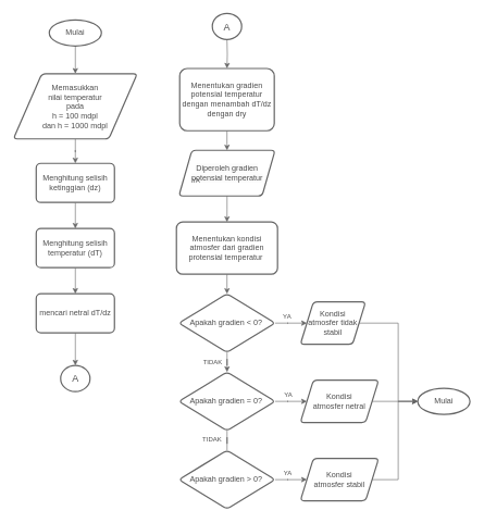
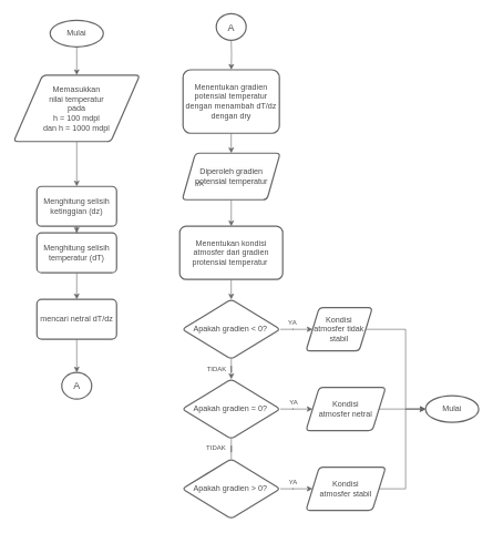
  <mxCell id="0" />
  <mxCell id="1" parent="0" />
  <mxCell id="2" value="" style="edgeStyle=orthogonalEdgeStyle;rounded=0;orthogonalLoop=1;jettySize=auto;html=1;strokeColor=#666666;fontColor=#4D4D4D;" edge="1" parent="1" source="3" target="5"><mxGeometry relative="1" as="geometry" /></mxCell>
  <mxCell id="3" value="Mulai" style="strokeWidth=2;html=1;shape=mxgraph.flowchart.start_1;whiteSpace=wrap;strokeColor=#666666;fontColor=#4D4D4D;" vertex="1" parent="1"><mxGeometry x="75" y="30" width="80" height="40" as="geometry" /></mxCell>
  <mxCell id="4" value="" style="edgeStyle=orthogonalEdgeStyle;rounded=0;orthogonalLoop=1;jettySize=auto;html=1;strokeColor=#666666;fontColor=#4D4D4D;" edge="1" parent="1" source="5" target="7"><mxGeometry relative="1" as="geometry" /></mxCell>
  <mxCell id="5" value="Memasukkan &lt;br&gt;nilai temperatur &lt;br&gt;pada &lt;br&gt;h = 100 mdpl &lt;br&gt;dan h = 1000 mdpl" style="shape=parallelogram;strokeWidth=2;perimeter=parallelogramPerimeter;rounded=1;arcSize=12;size=0.23;align=center;whiteSpace=wrap;html=1;strokeColor=#666666;fontColor=#4D4D4D;" vertex="1" parent="1"><mxGeometry x="20" y="112.5" width="190" height="100" as="geometry" /></mxCell>
  <mxCell id="6" value="" style="edgeStyle=orthogonalEdgeStyle;rounded=0;orthogonalLoop=1;jettySize=auto;html=1;strokeColor=#666666;fontColor=#4D4D4D;" edge="1" parent="1" source="7" target="9"><mxGeometry relative="1" as="geometry" /></mxCell>
- <mxCell id="7" value="Menghitung selisih ketinggian (dz)" style="rounded=1;whiteSpace=wrap;html=1;strokeWidth=2;arcSize=12;strokeColor=#666666;fontColor=#4D4D4D;" vertex="1" parent="1"><mxGeometry x="55" y="250" width="120" height="60" as="geometry" /></mxCell>
+ <mxCell id="7" value="Menghitung selisih ketinggian (dz)" style="rounded=1;whiteSpace=wrap;html=1;strokeWidth=2;arcSize=12;strokeColor=#666666;fontColor=#4D4D4D;" vertex="1" parent="1"><mxGeometry x="55" y="280" width="120" height="60" as="geometry" /></mxCell>
  <mxCell id="8" value="" style="edgeStyle=orthogonalEdgeStyle;rounded=0;orthogonalLoop=1;jettySize=auto;html=1;strokeColor=#666666;fontColor=#4D4D4D;" edge="1" parent="1" source="9" target="12"><mxGeometry relative="1" as="geometry" /></mxCell>
  <mxCell id="9" value="Menghitung selisih temperatur (dT)" style="whiteSpace=wrap;html=1;rounded=1;strokeWidth=2;arcSize=12;strokeColor=#666666;fontColor=#4D4D4D;" vertex="1" parent="1"><mxGeometry x="55" y="350" width="120" height="60" as="geometry" /></mxCell>
  <mxCell id="10" value="" style="edgeStyle=orthogonalEdgeStyle;rounded=0;orthogonalLoop=1;jettySize=auto;html=1;strokeColor=#666666;fontColor=#4D4D4D;" edge="1" parent="1" target="14"><mxGeometry relative="1" as="geometry"><mxPoint x="347.5" y="60" as="sourcePoint" /></mxGeometry></mxCell>
  <mxCell id="11" value="" style="edgeStyle=orthogonalEdgeStyle;rounded=0;orthogonalLoop=1;jettySize=auto;html=1;strokeColor=#666666;fontColor=#4D4D4D;" edge="1" parent="1" source="12" target="19"><mxGeometry relative="1" as="geometry" /></mxCell>
  <mxCell id="12" value="mencari netral dT/dz" style="whiteSpace=wrap;html=1;rounded=1;strokeWidth=2;arcSize=12;strokeColor=#666666;fontColor=#4D4D4D;" vertex="1" parent="1"><mxGeometry x="55" y="450" width="120" height="60" as="geometry" /></mxCell>
  <mxCell id="13" value="" style="edgeStyle=orthogonalEdgeStyle;rounded=0;orthogonalLoop=1;jettySize=auto;html=1;strokeColor=#666666;fontColor=#4D4D4D;" edge="1" parent="1" source="14" target="16"><mxGeometry relative="1" as="geometry" /></mxCell>
  <mxCell id="14" value="Menentukan gradien potensial temperatur dengan menambah dT/dz dengan dry" style="whiteSpace=wrap;html=1;rounded=1;strokeWidth=2;arcSize=12;strokeColor=#666666;fontColor=#4D4D4D;" vertex="1" parent="1"><mxGeometry x="275" y="104.5" width="145" height="95.5" as="geometry" /></mxCell>
  <mxCell id="15" value="" style="edgeStyle=orthogonalEdgeStyle;rounded=0;orthogonalLoop=1;jettySize=auto;html=1;strokeColor=#666666;fontColor=#4D4D4D;" edge="1" parent="1" source="16" target="18"><mxGeometry relative="1" as="geometry" /></mxCell>
  <mxCell id="16" value="&lt;span style=&quot;font-family: Helvetica; font-size: 12px; font-style: normal; font-variant-ligatures: normal; font-variant-caps: normal; font-weight: 400; letter-spacing: normal; orphans: 2; text-align: center; text-indent: 0px; text-transform: none; widows: 2; word-spacing: 0px; -webkit-text-stroke-width: 0px; background-color: rgb(251, 251, 251); text-decoration-thickness: initial; text-decoration-style: initial; text-decoration-color: initial; float: none; display: inline !important;&quot;&gt;Diperoleh gradien potensial temperatur&lt;/span&gt;" style="shape=parallelogram;perimeter=parallelogramPerimeter;whiteSpace=wrap;html=1;fixedSize=1;rounded=1;strokeWidth=2;arcSize=12;strokeColor=#666666;fontColor=#4D4D4D;" vertex="1" parent="1"><mxGeometry x="273.75" y="230" width="147.5" height="70" as="geometry" /></mxCell>
  <mxCell id="17" value="" style="edgeStyle=orthogonalEdgeStyle;rounded=0;orthogonalLoop=1;jettySize=auto;html=1;strokeColor=#666666;fontColor=#4D4D4D;" edge="1" parent="1" source="18" target="23"><mxGeometry relative="1" as="geometry" /></mxCell>
  <mxCell id="18" value="Menentukan kondisi atmosfer dari gradien protensial temperatur&amp;nbsp;" style="whiteSpace=wrap;html=1;rounded=1;strokeWidth=2;arcSize=12;strokeColor=#666666;fontColor=#4D4D4D;" vertex="1" parent="1"><mxGeometry x="270" y="340" width="155" height="80" as="geometry" /></mxCell>
  <mxCell id="19" value="A" style="ellipse;whiteSpace=wrap;html=1;rounded=1;strokeWidth=2;arcSize=12;fontSize=15;strokeColor=#666666;fontColor=#4D4D4D;" vertex="1" parent="1"><mxGeometry x="92.5" y="560" width="45" height="40" as="geometry" /></mxCell>
  <mxCell id="20" value="A" style="ellipse;whiteSpace=wrap;html=1;rounded=1;strokeWidth=2;arcSize=12;fontSize=15;strokeColor=#666666;fontColor=#4D4D4D;" vertex="1" parent="1"><mxGeometry x="325" y="20" width="45" height="40" as="geometry" /></mxCell>
  <mxCell id="21" value="" style="edgeStyle=orthogonalEdgeStyle;rounded=0;orthogonalLoop=1;jettySize=auto;html=1;strokeColor=#666666;fontColor=#4D4D4D;" edge="1" parent="1" source="23" target="26"><mxGeometry relative="1" as="geometry" /></mxCell>
  <mxCell id="22" value="" style="edgeStyle=orthogonalEdgeStyle;rounded=0;orthogonalLoop=1;jettySize=auto;html=1;strokeColor=#666666;fontColor=#4D4D4D;" edge="1" parent="1" source="23" target="30"><mxGeometry relative="1" as="geometry" /></mxCell>
  <mxCell id="23" value="Apakah gradien &amp;lt; 0?&amp;nbsp;" style="rhombus;whiteSpace=wrap;html=1;rounded=1;strokeWidth=2;arcSize=12;strokeColor=#666666;fontColor=#4D4D4D;" vertex="1" parent="1"><mxGeometry x="273.75" y="450" width="147.5" height="90" as="geometry" /></mxCell>
  <mxCell id="24" value="" style="edgeStyle=orthogonalEdgeStyle;rounded=0;orthogonalLoop=1;jettySize=auto;html=1;strokeColor=#666666;fontColor=#4D4D4D;endArrow=none;" edge="1" parent="1" source="26" target="28"><mxGeometry relative="1" as="geometry" /></mxCell>
  <mxCell id="25" value="" style="edgeStyle=orthogonalEdgeStyle;rounded=0;orthogonalLoop=1;jettySize=auto;html=1;strokeColor=#666666;fontColor=#4D4D4D;" edge="1" parent="1" source="26" target="34"><mxGeometry relative="1" as="geometry" /></mxCell>
  <mxCell id="26" value="Apakah gradien = 0?&amp;nbsp;" style="rhombus;whiteSpace=wrap;html=1;rounded=1;strokeWidth=2;arcSize=12;strokeColor=#666666;fontColor=#4D4D4D;" vertex="1" parent="1"><mxGeometry x="273.75" y="570" width="147.5" height="90" as="geometry" /></mxCell>
  <mxCell id="27" value="" style="edgeStyle=orthogonalEdgeStyle;rounded=0;orthogonalLoop=1;jettySize=auto;html=1;strokeColor=#666666;fontColor=#4D4D4D;" edge="1" parent="1" source="28" target="32"><mxGeometry relative="1" as="geometry" /></mxCell>
  <mxCell id="28" value="Apakah gradien &amp;gt; 0?&amp;nbsp;" style="rhombus;whiteSpace=wrap;html=1;rounded=1;strokeWidth=2;arcSize=12;strokeColor=#666666;fontColor=#4D4D4D;" vertex="1" parent="1"><mxGeometry x="273.75" y="690" width="147.5" height="90" as="geometry" /></mxCell>
  <mxCell id="29" style="edgeStyle=orthogonalEdgeStyle;rounded=0;orthogonalLoop=1;jettySize=auto;html=1;entryX=0;entryY=0.5;entryDx=0;entryDy=0;entryPerimeter=0;strokeColor=#666666;fontColor=#4D4D4D;" edge="1" parent="1" source="30" target="35"><mxGeometry relative="1" as="geometry"><Array as="points"><mxPoint x="610" y="495" /><mxPoint x="610" y="615" /></Array></mxGeometry></mxCell>
  <mxCell id="30" value="Kondisi &lt;br&gt;atmosfer tidak stabil" style="shape=parallelogram;perimeter=parallelogramPerimeter;whiteSpace=wrap;html=1;fixedSize=1;rounded=1;strokeWidth=2;arcSize=12;strokeColor=#666666;fontColor=#4D4D4D;" vertex="1" parent="1"><mxGeometry x="460" y="462.5" width="100" height="65" as="geometry" /></mxCell>
  <mxCell id="31" style="edgeStyle=orthogonalEdgeStyle;rounded=0;orthogonalLoop=1;jettySize=auto;html=1;entryX=0;entryY=0.5;entryDx=0;entryDy=0;entryPerimeter=0;strokeColor=#666666;fontColor=#4D4D4D;" edge="1" parent="1" source="32" target="35"><mxGeometry relative="1" as="geometry"><Array as="points"><mxPoint x="610" y="735" /><mxPoint x="610" y="615" /></Array></mxGeometry></mxCell>
  <mxCell id="32" value="Kondisi &lt;br&gt;atmosfer stabil" style="shape=parallelogram;perimeter=parallelogramPerimeter;whiteSpace=wrap;html=1;fixedSize=1;rounded=1;strokeWidth=2;arcSize=12;strokeColor=#666666;fontColor=#4D4D4D;" vertex="1" parent="1"><mxGeometry x="460" y="702.5" width="120" height="65" as="geometry" /></mxCell>
  <mxCell id="33" style="edgeStyle=orthogonalEdgeStyle;rounded=0;orthogonalLoop=1;jettySize=auto;html=1;entryX=0;entryY=0.5;entryDx=0;entryDy=0;entryPerimeter=0;strokeColor=#666666;fontColor=#4D4D4D;" edge="1" parent="1" source="34" target="35"><mxGeometry relative="1" as="geometry" /></mxCell>
  <mxCell id="34" value="Kondisi &lt;br&gt;atmosfer netral" style="shape=parallelogram;perimeter=parallelogramPerimeter;whiteSpace=wrap;html=1;fixedSize=1;rounded=1;strokeWidth=2;arcSize=12;strokeColor=#666666;fontColor=#4D4D4D;" vertex="1" parent="1"><mxGeometry x="460" y="582.5" width="120" height="65" as="geometry" /></mxCell>
  <mxCell id="35" value="Mulai" style="strokeWidth=2;html=1;shape=mxgraph.flowchart.start_1;whiteSpace=wrap;strokeColor=#666666;fontColor=#4D4D4D;" vertex="1" parent="1"><mxGeometry x="640" y="595" width="80" height="40" as="geometry" /></mxCell>
  <mxCell id="36" value="YA" style="text;strokeColor=none;align=center;fillColor=none;html=1;verticalAlign=middle;whiteSpace=wrap;rounded=0;fontSize=10;fontColor=#4D4D4D;" vertex="1" parent="1"><mxGeometry x="270" y="261.25" width="60" height="30" as="geometry" /></mxCell>
  <mxCell id="37" value="YA" style="text;strokeColor=none;align=center;fillColor=none;html=1;verticalAlign=middle;whiteSpace=wrap;rounded=0;fontSize=10;fontColor=#4D4D4D;" vertex="1" parent="1"><mxGeometry x="410" y="468.5" width="60" height="30" as="geometry" /></mxCell>
  <mxCell id="38" value="YA" style="text;strokeColor=none;align=center;fillColor=none;html=1;verticalAlign=middle;whiteSpace=wrap;rounded=0;fontSize=10;fontColor=#4D4D4D;" vertex="1" parent="1"><mxGeometry x="412" y="588.5" width="60" height="30" as="geometry" /></mxCell>
  <mxCell id="39" value="YA" style="text;strokeColor=none;align=center;fillColor=none;html=1;verticalAlign=middle;whiteSpace=wrap;rounded=0;fontSize=10;fontColor=#4D4D4D;" vertex="1" parent="1"><mxGeometry x="411" y="710" width="60" height="30" as="geometry" /></mxCell>
  <mxCell id="40" value="TIDAK" style="text;strokeColor=none;align=center;fillColor=none;html=1;verticalAlign=middle;whiteSpace=wrap;rounded=0;fontSize=10;fontColor=#4D4D4D;" vertex="1" parent="1"><mxGeometry x="296" y="540" width="60" height="30" as="geometry" /></mxCell>
  <mxCell id="41" value="TIDAK" style="text;strokeColor=none;align=center;fillColor=none;html=1;verticalAlign=middle;whiteSpace=wrap;rounded=0;fontSize=10;fontColor=#4D4D4D;" vertex="1" parent="1"><mxGeometry x="295" y="658" width="60" height="30" as="geometry" /></mxCell>
